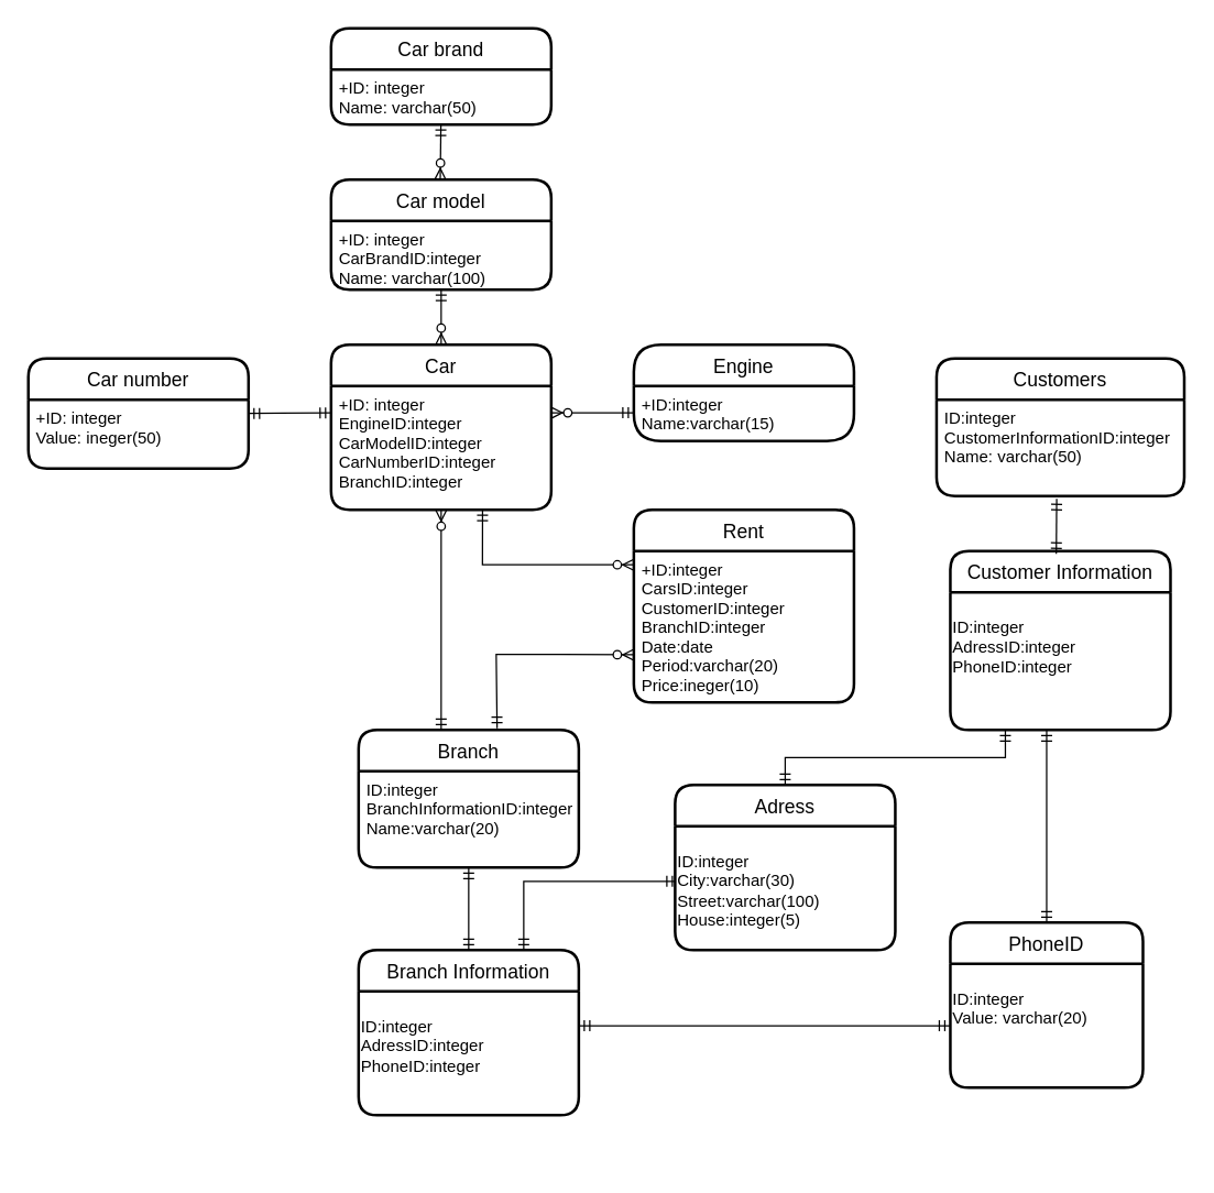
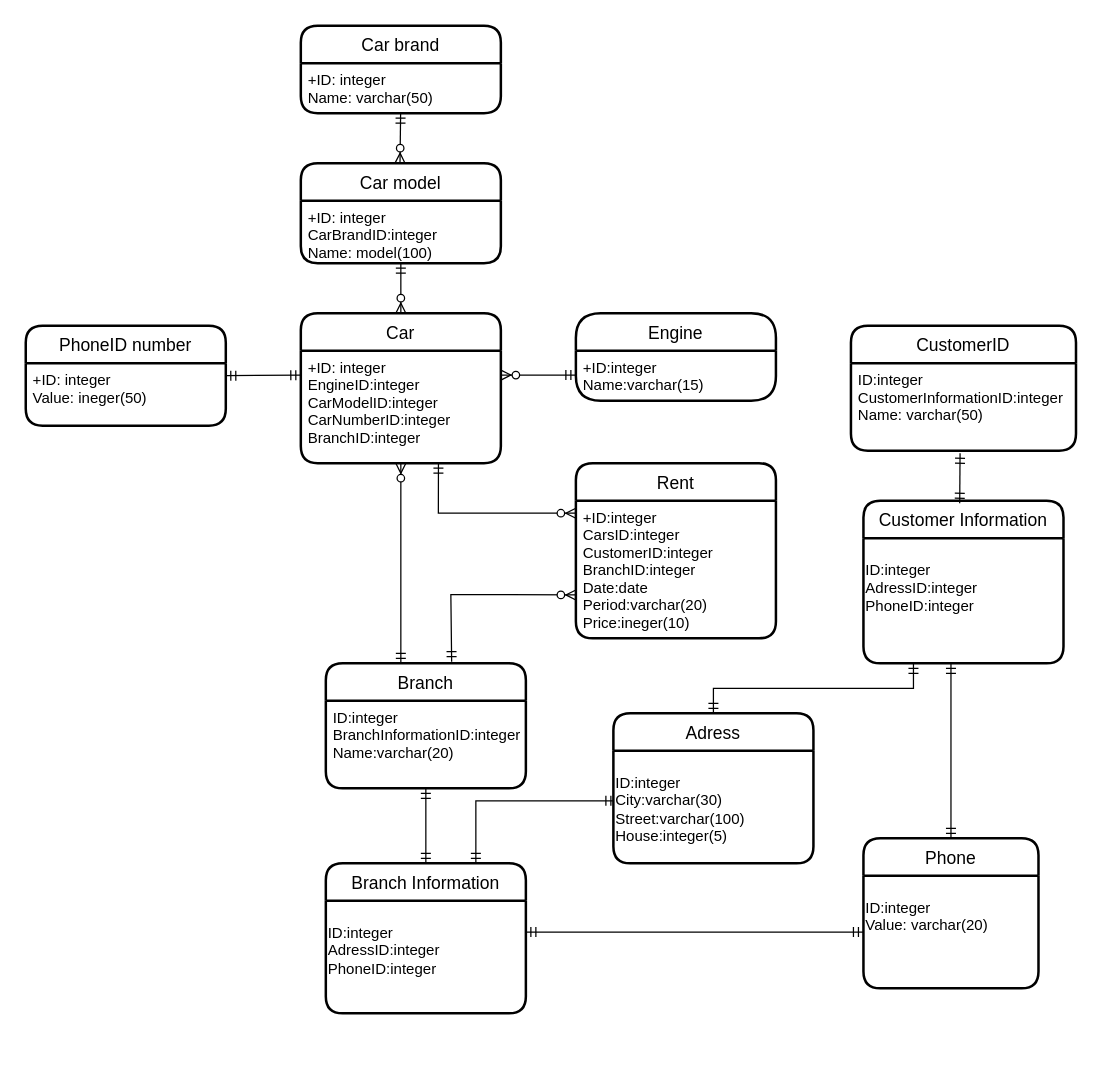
  <mxCell id="0" />
  <mxCell id="1" parent="0" />
- <mxCell id="2" value="Customers" style="swimlane;childLayout=stackLayout;horizontal=1;startSize=30;horizontalStack=0;rounded=1;fontSize=14;fontStyle=0;strokeWidth=2;resizeParent=0;resizeLast=1;shadow=0;dashed=0;align=center;" parent="1" vertex="1"><mxGeometry x="680" y="260" width="180" height="100" as="geometry" /></mxCell>
+ <mxCell id="2" value="CustomerID" style="swimlane;childLayout=stackLayout;horizontal=1;startSize=30;horizontalStack=0;rounded=1;fontSize=14;fontStyle=0;strokeWidth=2;resizeParent=0;resizeLast=1;shadow=0;dashed=0;align=center;" parent="1" vertex="1"><mxGeometry x="680" y="260" width="180" height="100" as="geometry" /></mxCell>
  <mxCell id="3" value="ID:integer&#10;CustomerInformationID:integer&#10;Name: varchar(50)&#10;&#10;" style="align=left;strokeColor=none;fillColor=none;spacingLeft=4;fontSize=12;verticalAlign=top;resizable=0;rotatable=0;part=1;fontStyle=0" parent="2" vertex="1"><mxGeometry y="30" width="180" height="70" as="geometry" /></mxCell>
  <mxCell id="4" value="Customer Information" style="swimlane;childLayout=stackLayout;horizontal=1;startSize=30;horizontalStack=0;rounded=1;fontSize=14;fontStyle=0;strokeWidth=2;resizeParent=0;resizeLast=1;shadow=0;dashed=0;align=center;" parent="1" vertex="1"><mxGeometry x="690" y="400" width="160" height="130" as="geometry" /></mxCell>
  <mxCell id="5" style="edgeStyle=none;rounded=0;orthogonalLoop=1;jettySize=auto;html=1;exitX=0.75;exitY=0;exitDx=0;exitDy=0;" edge="1" parent="4" source="6" target="6"><mxGeometry relative="1" as="geometry" /></mxCell>
  <mxCell id="6" value="&lt;p style=&quot;line-height: 1.2&quot;&gt;&lt;/p&gt;&lt;blockquote style=&quot;margin: 0 0 0 40px ; border: none ; padding: 0px&quot;&gt;&lt;/blockquote&gt;&lt;span&gt;&lt;div&gt;&lt;span&gt;&lt;font style=&quot;font-size: 12px&quot;&gt;ID:integer&lt;/font&gt;&lt;/span&gt;&lt;/div&gt;&lt;/span&gt;&lt;div&gt;AdressID:integer&lt;/div&gt;&lt;div&gt;PhoneID:integer&lt;/div&gt;&lt;p&gt;&lt;/p&gt;" style="text;whiteSpace=wrap;html=1;" parent="4" vertex="1"><mxGeometry y="30" width="160" height="100" as="geometry" /></mxCell>
  <mxCell id="7" value="Car brand" style="swimlane;childLayout=stackLayout;horizontal=1;startSize=30;horizontalStack=0;rounded=1;fontSize=14;fontStyle=0;strokeWidth=2;resizeParent=0;resizeLast=1;shadow=0;dashed=0;align=center;" vertex="1" parent="1"><mxGeometry x="240" y="20" width="160" height="70" as="geometry" /></mxCell>
  <mxCell id="8" value="+ID: integer&#10;Name: varchar(50)&#10;" style="align=left;strokeColor=none;fillColor=none;spacingLeft=4;fontSize=12;verticalAlign=top;resizable=0;rotatable=0;part=1;" vertex="1" parent="7"><mxGeometry y="30" width="160" height="40" as="geometry" /></mxCell>
  <mxCell id="9" style="edgeStyle=none;rounded=0;orthogonalLoop=1;jettySize=auto;html=1;exitX=0.75;exitY=0;exitDx=0;exitDy=0;" edge="1" parent="7" source="8" target="8"><mxGeometry relative="1" as="geometry" /></mxCell>
  <mxCell id="10" value="" style="fontSize=12;html=1;endArrow=ERzeroToMany;startArrow=ERmandOne;rounded=0;" edge="1" parent="1"><mxGeometry width="100" height="100" relative="1" as="geometry"><mxPoint x="319.83" y="90" as="sourcePoint" /><mxPoint x="319.33" y="130" as="targetPoint" /></mxGeometry></mxCell>
- <mxCell id="11" value="Car number" style="swimlane;childLayout=stackLayout;horizontal=1;startSize=30;horizontalStack=0;rounded=1;fontSize=14;fontStyle=0;strokeWidth=2;resizeParent=0;resizeLast=1;shadow=0;dashed=0;align=center;" vertex="1" parent="1"><mxGeometry x="20" y="260" width="160" height="80" as="geometry" /></mxCell>
+ <mxCell id="11" value="PhoneID number" style="swimlane;childLayout=stackLayout;horizontal=1;startSize=30;horizontalStack=0;rounded=1;fontSize=14;fontStyle=0;strokeWidth=2;resizeParent=0;resizeLast=1;shadow=0;dashed=0;align=center;" vertex="1" parent="1"><mxGeometry x="20" y="260" width="160" height="80" as="geometry" /></mxCell>
  <mxCell id="12" value="+ID: integer&#10;Value: ineger(50)&#10;" style="align=left;strokeColor=none;fillColor=none;spacingLeft=4;fontSize=12;verticalAlign=top;resizable=0;rotatable=0;part=1;" vertex="1" parent="11"><mxGeometry y="30" width="160" height="50" as="geometry" /></mxCell>
  <mxCell id="13" value="" style="fontSize=12;html=1;endArrow=ERmandOne;startArrow=ERmandOne;rounded=0;" edge="1" parent="1"><mxGeometry width="100" height="100" relative="1" as="geometry"><mxPoint x="180" y="300" as="sourcePoint" /><mxPoint x="240" y="299.53" as="targetPoint" /></mxGeometry></mxCell>
  <mxCell id="14" value="Rent" style="swimlane;childLayout=stackLayout;horizontal=1;startSize=30;horizontalStack=0;rounded=1;fontSize=14;fontStyle=0;strokeWidth=2;resizeParent=0;resizeLast=1;shadow=0;dashed=0;align=center;" parent="1" vertex="1"><mxGeometry x="460" y="370" width="160" height="140" as="geometry" /></mxCell>
  <mxCell id="15" value="+ID:integer&#10;CarsID:integer&#10;CustomerID:integer&#10;BranchID:integer&#10;Date:date&#10;Period:varchar(20)&#10;Price:ineger(10)" style="align=left;strokeColor=none;fillColor=none;spacingLeft=4;fontSize=12;verticalAlign=top;resizable=0;rotatable=0;part=1;" parent="14" vertex="1"><mxGeometry y="30" width="160" height="110" as="geometry" /></mxCell>
  <mxCell id="16" value="Engine" style="swimlane;childLayout=stackLayout;horizontal=1;startSize=30;horizontalStack=0;rounded=1;fontSize=14;fontStyle=0;strokeWidth=2;resizeParent=0;resizeLast=1;shadow=0;dashed=0;align=center;arcSize=22;" parent="1" vertex="1"><mxGeometry x="460" y="250" width="160" height="70" as="geometry" /></mxCell>
  <mxCell id="17" value="+ID:integer&#10;Name:varchar(15)" style="align=left;strokeColor=none;fillColor=none;spacingLeft=4;fontSize=12;verticalAlign=top;resizable=0;rotatable=0;part=1;" parent="16" vertex="1"><mxGeometry y="30" width="160" height="40" as="geometry" /></mxCell>
  <mxCell id="18" value="" style="fontSize=12;html=1;endArrow=ERzeroToMany;startArrow=ERmandOne;rounded=0;" parent="1" edge="1"><mxGeometry x="250" y="350" width="100" height="100" as="geometry"><mxPoint x="460" y="299.5" as="sourcePoint" /><mxPoint x="400" y="299.5" as="targetPoint" /></mxGeometry></mxCell>
  <mxCell id="19" value="" style="fontSize=12;html=1;endArrow=ERzeroToMany;startArrow=ERmandOne;rounded=0;exitX=0.688;exitY=1;exitDx=0;exitDy=0;exitPerimeter=0;" parent="1" source="21" edge="1"><mxGeometry x="250" y="350" width="100" height="100" as="geometry"><mxPoint x="350" y="360" as="sourcePoint" /><mxPoint x="460" y="410" as="targetPoint" /><Array as="points"><mxPoint x="350" y="410" /></Array></mxGeometry></mxCell>
  <mxCell id="20" value="Car" style="swimlane;childLayout=stackLayout;horizontal=1;startSize=30;horizontalStack=0;rounded=1;fontSize=14;fontStyle=0;strokeWidth=2;resizeParent=0;resizeLast=1;shadow=0;dashed=0;align=center;" parent="1" vertex="1"><mxGeometry x="240" y="250" width="160" height="120" as="geometry" /></mxCell>
  <mxCell id="21" value="+ID: integer&#10;EngineID:integer&#10;CarModelID:integer&#10;CarNumberID:integer&#10;BranchID:integer&#10;&#10;" style="align=left;strokeColor=none;fillColor=none;spacingLeft=4;fontSize=12;verticalAlign=top;resizable=0;rotatable=0;part=1;" parent="20" vertex="1"><mxGeometry y="30" width="160" height="90" as="geometry" /></mxCell>
  <mxCell id="22" value="Branch" style="swimlane;childLayout=stackLayout;horizontal=1;startSize=30;horizontalStack=0;rounded=1;fontSize=14;fontStyle=0;strokeWidth=2;resizeParent=0;resizeLast=1;shadow=0;dashed=0;align=center;" parent="1" vertex="1"><mxGeometry x="260" y="530" width="160" height="100" as="geometry" /></mxCell>
  <mxCell id="23" value="ID:integer&#10;BranchInformationID:integer&#10;Name:varchar(20)" style="align=left;strokeColor=none;fillColor=none;spacingLeft=4;fontSize=12;verticalAlign=top;resizable=0;rotatable=0;part=1;" parent="22" vertex="1"><mxGeometry y="30" width="160" height="70" as="geometry" /></mxCell>
  <mxCell id="24" style="edgeStyle=none;rounded=0;orthogonalLoop=1;jettySize=auto;html=1;exitX=0.75;exitY=0;exitDx=0;exitDy=0;" parent="1" source="22" target="22" edge="1"><mxGeometry x="220" y="370" as="geometry" /></mxCell>
  <mxCell id="25" value="" style="fontSize=12;html=1;endArrow=ERzeroToMany;startArrow=ERmandOne;rounded=0;entryX=0;entryY=0.685;entryDx=0;entryDy=0;entryPerimeter=0;exitX=0.629;exitY=-0.013;exitDx=0;exitDy=0;exitPerimeter=0;" parent="1" source="22" target="15" edge="1"><mxGeometry x="190" y="345" width="100" height="100" as="geometry"><mxPoint x="370" y="530" as="sourcePoint" /><mxPoint x="370" y="355" as="targetPoint" /><Array as="points"><mxPoint x="360" y="475" /></Array></mxGeometry></mxCell>
  <mxCell id="26" value="" style="fontSize=12;html=1;endArrow=ERmandOne;startArrow=ERmandOne;rounded=0;" parent="1" edge="1"><mxGeometry x="147" y="222" width="100" height="100" as="geometry"><mxPoint x="767" y="402" as="sourcePoint" /><mxPoint x="767.28" y="362" as="targetPoint" /></mxGeometry></mxCell>
  <mxCell id="27" value="" style="fontSize=12;html=1;endArrow=ERzeroToMany;startArrow=ERmandOne;rounded=0;entryX=0.5;entryY=1;entryDx=0;entryDy=0;entryPerimeter=0;exitX=0.375;exitY=0;exitDx=0;exitDy=0;exitPerimeter=0;" parent="1" source="22" target="21" edge="1"><mxGeometry x="140" y="340" width="100" height="100" as="geometry"><mxPoint x="350" y="450" as="sourcePoint" /><mxPoint x="350" y="405" as="targetPoint" /><Array as="points"><mxPoint x="320" y="440" /></Array></mxGeometry></mxCell>
  <mxCell id="28" value="Car model" style="swimlane;childLayout=stackLayout;horizontal=1;startSize=30;horizontalStack=0;rounded=1;fontSize=14;fontStyle=0;strokeWidth=2;resizeParent=0;resizeLast=1;shadow=0;dashed=0;align=center;" vertex="1" parent="1"><mxGeometry x="240" y="130" width="160" height="80" as="geometry" /></mxCell>
- <mxCell id="29" value="+ID: integer&#10;CarBrandID:integer&#10;Name: varchar(100)&#10;" style="align=left;strokeColor=none;fillColor=none;spacingLeft=4;fontSize=12;verticalAlign=top;resizable=0;rotatable=0;part=1;" vertex="1" parent="28"><mxGeometry y="30" width="160" height="50" as="geometry" /></mxCell>
+ <mxCell id="29" value="+ID: integer&#10;CarBrandID:integer&#10;Name: model(100)&#10;" style="align=left;strokeColor=none;fillColor=none;spacingLeft=4;fontSize=12;verticalAlign=top;resizable=0;rotatable=0;part=1;" vertex="1" parent="28"><mxGeometry y="30" width="160" height="50" as="geometry" /></mxCell>
  <mxCell id="30" value="" style="fontSize=12;html=1;endArrow=ERzeroToMany;startArrow=ERmandOne;rounded=0;" edge="1" parent="1"><mxGeometry x="140" y="200" width="100" height="100" as="geometry"><mxPoint x="320" y="210" as="sourcePoint" /><mxPoint x="320" y="250" as="targetPoint" /></mxGeometry></mxCell>
  <mxCell id="31" value="Branch Information" style="swimlane;childLayout=stackLayout;horizontal=1;startSize=30;horizontalStack=0;rounded=1;fontSize=14;fontStyle=0;strokeWidth=2;resizeParent=0;resizeLast=1;shadow=0;dashed=0;align=center;" vertex="1" parent="1"><mxGeometry x="260" y="690" width="160" height="120" as="geometry" /></mxCell>
  <mxCell id="32" value="&lt;p style=&quot;line-height: 1.2&quot;&gt;&lt;/p&gt;&lt;blockquote style=&quot;margin: 0 0 0 40px ; border: none ; padding: 0px&quot;&gt;&lt;/blockquote&gt;&lt;span&gt;&lt;div&gt;&lt;span&gt;&lt;font style=&quot;font-size: 12px&quot;&gt;ID:integer&lt;/font&gt;&lt;/span&gt;&lt;/div&gt;&lt;/span&gt;&lt;div&gt;AdressID:integer&lt;/div&gt;&lt;div&gt;PhoneID:integer&lt;/div&gt;&lt;p&gt;&lt;/p&gt;" style="text;whiteSpace=wrap;html=1;" vertex="1" parent="31"><mxGeometry y="30" width="160" height="100" as="geometry" /></mxCell>
  <mxCell id="33" value="&lt;p style=&quot;line-height: 1.2&quot;&gt;&lt;/p&gt;&lt;blockquote style=&quot;margin: 0 0 0 40px ; border: none ; padding: 0px&quot;&gt;&lt;/blockquote&gt;&lt;span&gt;&lt;br&gt;&lt;/span&gt;&lt;p&gt;&lt;/p&gt;" style="text;whiteSpace=wrap;html=1;" vertex="1" parent="31"><mxGeometry y="130" width="160" height="-10" as="geometry" /></mxCell>
  <mxCell id="34" style="edgeStyle=none;rounded=0;orthogonalLoop=1;jettySize=auto;html=1;exitX=0.75;exitY=0;exitDx=0;exitDy=0;" edge="1" parent="31" source="32" target="32"><mxGeometry relative="1" as="geometry" /></mxCell>
  <mxCell id="35" value="" style="fontSize=12;html=1;endArrow=ERmandOne;startArrow=ERmandOne;rounded=0;exitX=0.5;exitY=1;exitDx=0;exitDy=0;entryX=0.5;entryY=0;entryDx=0;entryDy=0;" edge="1" parent="1" source="23" target="31"><mxGeometry x="40" y="270.5" width="100" height="100" as="geometry"><mxPoint x="320" y="650" as="sourcePoint" /><mxPoint x="370" y="650" as="targetPoint" /></mxGeometry></mxCell>
  <mxCell id="36" value="Adress" style="swimlane;childLayout=stackLayout;horizontal=1;startSize=30;horizontalStack=0;rounded=1;fontSize=14;fontStyle=0;strokeWidth=2;resizeParent=0;resizeLast=1;shadow=0;dashed=0;align=center;" vertex="1" parent="1"><mxGeometry x="490" y="570" width="160" height="120" as="geometry" /></mxCell>
  <mxCell id="37" value="&lt;p style=&quot;line-height: 1.2&quot;&gt;&lt;/p&gt;&lt;blockquote style=&quot;margin: 0 0 0 40px ; border: none ; padding: 0px&quot;&gt;&lt;/blockquote&gt;&lt;span&gt;&lt;div&gt;&lt;span&gt;&lt;font style=&quot;font-size: 12px&quot;&gt;ID:integer&lt;/font&gt;&lt;/span&gt;&lt;/div&gt;&lt;/span&gt;&lt;div&gt;&lt;span&gt;&lt;font style=&quot;font-size: 12px&quot;&gt;City:varchar(30)&lt;/font&gt;&lt;/span&gt;&lt;/div&gt;&lt;div&gt;&lt;span&gt;&lt;font style=&quot;font-size: 12px&quot;&gt;Street:varchar(100)&lt;/font&gt;&lt;/span&gt;&lt;/div&gt;&lt;div&gt;&lt;span&gt;&lt;font style=&quot;font-size: 12px&quot;&gt;House:integer(5)&lt;/font&gt;&lt;/span&gt;&lt;/div&gt;&lt;p&gt;&lt;/p&gt;" style="text;whiteSpace=wrap;html=1;" vertex="1" parent="36"><mxGeometry y="30" width="160" height="100" as="geometry" /></mxCell>
  <mxCell id="38" value="&lt;p style=&quot;line-height: 1.2&quot;&gt;&lt;/p&gt;&lt;blockquote style=&quot;margin: 0 0 0 40px ; border: none ; padding: 0px&quot;&gt;&lt;/blockquote&gt;&lt;span&gt;&lt;br&gt;&lt;/span&gt;&lt;p&gt;&lt;/p&gt;" style="text;whiteSpace=wrap;html=1;" vertex="1" parent="36"><mxGeometry y="130" width="160" height="-10" as="geometry" /></mxCell>
  <mxCell id="39" style="edgeStyle=none;rounded=0;orthogonalLoop=1;jettySize=auto;html=1;exitX=0.75;exitY=0;exitDx=0;exitDy=0;" edge="1" parent="36" source="37" target="37"><mxGeometry relative="1" as="geometry" /></mxCell>
- <mxCell id="40" value="PhoneID" style="swimlane;childLayout=stackLayout;horizontal=1;startSize=30;horizontalStack=0;rounded=1;fontSize=14;fontStyle=0;strokeWidth=2;resizeParent=0;resizeLast=1;shadow=0;dashed=0;align=center;" vertex="1" parent="1"><mxGeometry x="690" y="670" width="140" height="120" as="geometry" /></mxCell>
+ <mxCell id="40" value="Phone" style="swimlane;childLayout=stackLayout;horizontal=1;startSize=30;horizontalStack=0;rounded=1;fontSize=14;fontStyle=0;strokeWidth=2;resizeParent=0;resizeLast=1;shadow=0;dashed=0;align=center;" vertex="1" parent="1"><mxGeometry x="690" y="670" width="140" height="120" as="geometry" /></mxCell>
  <mxCell id="41" value="&lt;p style=&quot;line-height: 1.2&quot;&gt;&lt;/p&gt;&lt;blockquote style=&quot;margin: 0 0 0 40px ; border: none ; padding: 0px&quot;&gt;&lt;/blockquote&gt;&lt;span&gt;&lt;div&gt;&lt;span&gt;&lt;font style=&quot;font-size: 12px&quot;&gt;ID:integer&lt;/font&gt;&lt;/span&gt;&lt;/div&gt;&lt;/span&gt;&lt;div&gt;Value: varchar(20)&lt;/div&gt;&lt;p&gt;&lt;/p&gt;" style="text;whiteSpace=wrap;html=1;" vertex="1" parent="40"><mxGeometry y="30" width="140" height="90" as="geometry" /></mxCell>
  <mxCell id="42" style="edgeStyle=none;rounded=0;orthogonalLoop=1;jettySize=auto;html=1;exitX=0.75;exitY=0;exitDx=0;exitDy=0;" edge="1" parent="40" source="41" target="41"><mxGeometry relative="1" as="geometry" /></mxCell>
  <mxCell id="43" value="" style="fontSize=12;html=1;endArrow=ERmandOne;startArrow=ERmandOne;rounded=0;exitX=0;exitY=0.5;exitDx=0;exitDy=0;entryX=1;entryY=0.25;entryDx=0;entryDy=0;" edge="1" parent="1" source="41" target="32"><mxGeometry x="160" y="360.5" width="100" height="100" as="geometry"><mxPoint x="460" y="720" as="sourcePoint" /><mxPoint x="460" y="780" as="targetPoint" /></mxGeometry></mxCell>
  <mxCell id="44" value="" style="fontSize=12;html=1;endArrow=ERmandOne;startArrow=ERmandOne;rounded=0;entryX=0.5;entryY=0;entryDx=0;entryDy=0;" edge="1" parent="1" target="40"><mxGeometry x="460" y="230.5" width="100" height="100" as="geometry"><mxPoint x="760" y="530" as="sourcePoint" /><mxPoint x="760" y="650" as="targetPoint" /></mxGeometry></mxCell>
  <mxCell id="45" value="" style="fontSize=12;html=1;endArrow=ERmandOne;startArrow=ERmandOne;rounded=0;entryX=0.75;entryY=0;entryDx=0;entryDy=0;edgeStyle=orthogonalEdgeStyle;" edge="1" parent="1" target="31"><mxGeometry x="130" y="290.5" width="100" height="100" as="geometry"><mxPoint x="480" y="640" as="sourcePoint" /><mxPoint x="430" y="710" as="targetPoint" /><Array as="points"><mxPoint x="490" y="640" /><mxPoint x="380" y="640" /></Array></mxGeometry></mxCell>
  <mxCell id="46" value="" style="fontSize=12;html=1;endArrow=ERmandOne;startArrow=ERmandOne;rounded=0;exitX=0.25;exitY=1;exitDx=0;exitDy=0;edgeStyle=orthogonalEdgeStyle;entryX=0.5;entryY=0;entryDx=0;entryDy=0;" edge="1" parent="1" source="6" target="36"><mxGeometry x="390" y="210.5" width="100" height="100" as="geometry"><mxPoint x="690" y="570" as="sourcePoint" /><mxPoint x="690" y="630" as="targetPoint" /></mxGeometry></mxCell>
